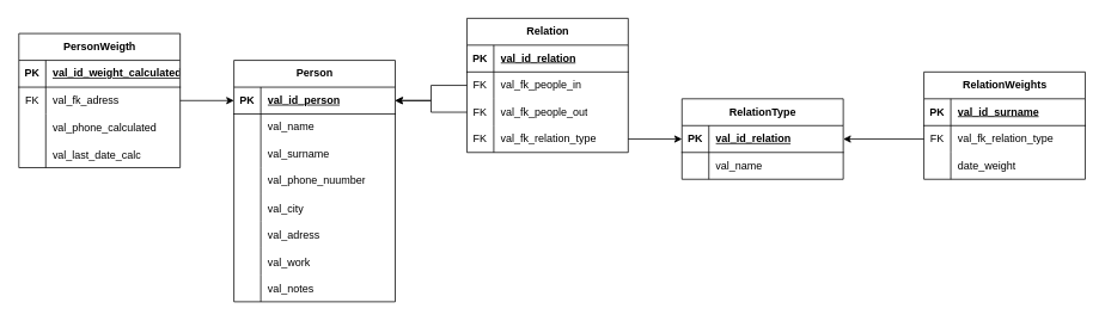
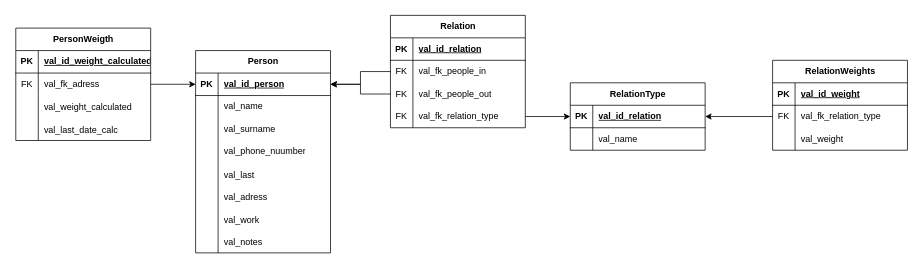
  <mxCell id="0" />
  <mxCell id="1" parent="0" />
  <mxCell id="2" value="Person" style="shape=table;startSize=30;container=1;collapsible=1;childLayout=tableLayout;fixedRows=1;rowLines=0;fontStyle=1;align=center;resizeLast=1;html=1;" vertex="1" parent="1"><mxGeometry x="260" y="67" width="180" height="270" as="geometry" /></mxCell>
  <mxCell id="3" value="" style="shape=tableRow;horizontal=0;startSize=0;swimlaneHead=0;swimlaneBody=0;fillColor=none;collapsible=0;dropTarget=0;points=[[0,0.5],[1,0.5]];portConstraint=eastwest;top=0;left=0;right=0;bottom=1;" vertex="1" parent="2"><mxGeometry y="30" width="180" height="30" as="geometry" /></mxCell>
  <mxCell id="4" value="PK" style="shape=partialRectangle;connectable=0;fillColor=none;top=0;left=0;bottom=0;right=0;fontStyle=1;overflow=hidden;whiteSpace=wrap;html=1;" vertex="1" parent="3"><mxGeometry width="30" height="30" as="geometry"><mxRectangle width="30" height="30" as="alternateBounds" /></mxGeometry></mxCell>
  <mxCell id="5" value="val_id_person" style="shape=partialRectangle;connectable=0;fillColor=none;top=0;left=0;bottom=0;right=0;align=left;spacingLeft=6;fontStyle=5;overflow=hidden;whiteSpace=wrap;html=1;" vertex="1" parent="3"><mxGeometry x="30" width="150" height="30" as="geometry"><mxRectangle width="150" height="30" as="alternateBounds" /></mxGeometry></mxCell>
  <mxCell id="6" value="" style="shape=tableRow;horizontal=0;startSize=0;swimlaneHead=0;swimlaneBody=0;fillColor=none;collapsible=0;dropTarget=0;points=[[0,0.5],[1,0.5]];portConstraint=eastwest;top=0;left=0;right=0;bottom=0;" vertex="1" parent="2"><mxGeometry y="60" width="180" height="30" as="geometry" /></mxCell>
  <mxCell id="7" value="" style="shape=partialRectangle;connectable=0;fillColor=none;top=0;left=0;bottom=0;right=0;editable=1;overflow=hidden;whiteSpace=wrap;html=1;" vertex="1" parent="6"><mxGeometry width="30" height="30" as="geometry"><mxRectangle width="30" height="30" as="alternateBounds" /></mxGeometry></mxCell>
  <mxCell id="8" value="val_name" style="shape=partialRectangle;connectable=0;fillColor=none;top=0;left=0;bottom=0;right=0;align=left;spacingLeft=6;overflow=hidden;whiteSpace=wrap;html=1;" vertex="1" parent="6"><mxGeometry x="30" width="150" height="30" as="geometry"><mxRectangle width="150" height="30" as="alternateBounds" /></mxGeometry></mxCell>
  <mxCell id="9" value="" style="shape=tableRow;horizontal=0;startSize=0;swimlaneHead=0;swimlaneBody=0;fillColor=none;collapsible=0;dropTarget=0;points=[[0,0.5],[1,0.5]];portConstraint=eastwest;top=0;left=0;right=0;bottom=0;" vertex="1" parent="2"><mxGeometry y="90" width="180" height="30" as="geometry" /></mxCell>
  <mxCell id="10" value="" style="shape=partialRectangle;connectable=0;fillColor=none;top=0;left=0;bottom=0;right=0;editable=1;overflow=hidden;whiteSpace=wrap;html=1;" vertex="1" parent="9"><mxGeometry width="30" height="30" as="geometry"><mxRectangle width="30" height="30" as="alternateBounds" /></mxGeometry></mxCell>
  <mxCell id="11" value="val_surname" style="shape=partialRectangle;connectable=0;fillColor=none;top=0;left=0;bottom=0;right=0;align=left;spacingLeft=6;overflow=hidden;whiteSpace=wrap;html=1;" vertex="1" parent="9"><mxGeometry x="30" width="150" height="30" as="geometry"><mxRectangle width="150" height="30" as="alternateBounds" /></mxGeometry></mxCell>
  <mxCell id="12" value="" style="shape=tableRow;horizontal=0;startSize=0;swimlaneHead=0;swimlaneBody=0;fillColor=none;collapsible=0;dropTarget=0;points=[[0,0.5],[1,0.5]];portConstraint=eastwest;top=0;left=0;right=0;bottom=0;" vertex="1" parent="2"><mxGeometry y="120" width="180" height="30" as="geometry" /></mxCell>
  <mxCell id="13" value="" style="shape=partialRectangle;connectable=0;fillColor=none;top=0;left=0;bottom=0;right=0;editable=1;overflow=hidden;whiteSpace=wrap;html=1;" vertex="1" parent="12"><mxGeometry width="30" height="30" as="geometry"><mxRectangle width="30" height="30" as="alternateBounds" /></mxGeometry></mxCell>
  <mxCell id="14" value="val_phone_nuumber" style="shape=partialRectangle;connectable=0;fillColor=none;top=0;left=0;bottom=0;right=0;align=left;spacingLeft=6;overflow=hidden;whiteSpace=wrap;html=1;" vertex="1" parent="12"><mxGeometry x="30" width="150" height="30" as="geometry"><mxRectangle width="150" height="30" as="alternateBounds" /></mxGeometry></mxCell>
  <mxCell id="15" value="" style="shape=tableRow;horizontal=0;startSize=0;swimlaneHead=0;swimlaneBody=0;fillColor=none;collapsible=0;dropTarget=0;points=[[0,0.5],[1,0.5]];portConstraint=eastwest;top=0;left=0;right=0;bottom=0;" vertex="1" parent="2"><mxGeometry y="150" width="180" height="30" as="geometry" /></mxCell>
  <mxCell id="16" value="" style="shape=partialRectangle;connectable=0;fillColor=none;top=0;left=0;bottom=0;right=0;editable=1;overflow=hidden;" vertex="1" parent="15"><mxGeometry width="30" height="30" as="geometry"><mxRectangle width="30" height="30" as="alternateBounds" /></mxGeometry></mxCell>
- <mxCell id="17" value="val_city" style="shape=partialRectangle;connectable=0;fillColor=none;top=0;left=0;bottom=0;right=0;align=left;spacingLeft=6;overflow=hidden;" vertex="1" parent="15"><mxGeometry x="30" width="150" height="30" as="geometry"><mxRectangle width="150" height="30" as="alternateBounds" /></mxGeometry></mxCell>
+ <mxCell id="17" value="val_last" style="shape=partialRectangle;connectable=0;fillColor=none;top=0;left=0;bottom=0;right=0;align=left;spacingLeft=6;overflow=hidden;" vertex="1" parent="15"><mxGeometry x="30" width="150" height="30" as="geometry"><mxRectangle width="150" height="30" as="alternateBounds" /></mxGeometry></mxCell>
  <mxCell id="18" value="" style="shape=tableRow;horizontal=0;startSize=0;swimlaneHead=0;swimlaneBody=0;fillColor=none;collapsible=0;dropTarget=0;points=[[0,0.5],[1,0.5]];portConstraint=eastwest;top=0;left=0;right=0;bottom=0;" vertex="1" parent="2"><mxGeometry y="180" width="180" height="30" as="geometry" /></mxCell>
  <mxCell id="19" value="" style="shape=partialRectangle;connectable=0;fillColor=none;top=0;left=0;bottom=0;right=0;editable=1;overflow=hidden;" vertex="1" parent="18"><mxGeometry width="30" height="30" as="geometry"><mxRectangle width="30" height="30" as="alternateBounds" /></mxGeometry></mxCell>
  <mxCell id="20" value="val_adress" style="shape=partialRectangle;connectable=0;fillColor=none;top=0;left=0;bottom=0;right=0;align=left;spacingLeft=6;overflow=hidden;" vertex="1" parent="18"><mxGeometry x="30" width="150" height="30" as="geometry"><mxRectangle width="150" height="30" as="alternateBounds" /></mxGeometry></mxCell>
  <mxCell id="21" value="" style="shape=tableRow;horizontal=0;startSize=0;swimlaneHead=0;swimlaneBody=0;fillColor=none;collapsible=0;dropTarget=0;points=[[0,0.5],[1,0.5]];portConstraint=eastwest;top=0;left=0;right=0;bottom=0;" vertex="1" parent="2"><mxGeometry y="210" width="180" height="30" as="geometry" /></mxCell>
  <mxCell id="22" value="" style="shape=partialRectangle;connectable=0;fillColor=none;top=0;left=0;bottom=0;right=0;editable=1;overflow=hidden;" vertex="1" parent="21"><mxGeometry width="30" height="30" as="geometry"><mxRectangle width="30" height="30" as="alternateBounds" /></mxGeometry></mxCell>
  <mxCell id="23" value="val_work" style="shape=partialRectangle;connectable=0;fillColor=none;top=0;left=0;bottom=0;right=0;align=left;spacingLeft=6;overflow=hidden;" vertex="1" parent="21"><mxGeometry x="30" width="150" height="30" as="geometry"><mxRectangle width="150" height="30" as="alternateBounds" /></mxGeometry></mxCell>
  <mxCell id="24" value="" style="shape=tableRow;horizontal=0;startSize=0;swimlaneHead=0;swimlaneBody=0;fillColor=none;collapsible=0;dropTarget=0;points=[[0,0.5],[1,0.5]];portConstraint=eastwest;top=0;left=0;right=0;bottom=0;" vertex="1" parent="2"><mxGeometry y="240" width="180" height="30" as="geometry" /></mxCell>
  <mxCell id="25" value="" style="shape=partialRectangle;connectable=0;fillColor=none;top=0;left=0;bottom=0;right=0;editable=1;overflow=hidden;" vertex="1" parent="24"><mxGeometry width="30" height="30" as="geometry"><mxRectangle width="30" height="30" as="alternateBounds" /></mxGeometry></mxCell>
  <mxCell id="26" value="val_notes" style="shape=partialRectangle;connectable=0;fillColor=none;top=0;left=0;bottom=0;right=0;align=left;spacingLeft=6;overflow=hidden;" vertex="1" parent="24"><mxGeometry x="30" width="150" height="30" as="geometry"><mxRectangle width="150" height="30" as="alternateBounds" /></mxGeometry></mxCell>
  <mxCell id="27" value="RelationType" style="shape=table;startSize=30;container=1;collapsible=1;childLayout=tableLayout;fixedRows=1;rowLines=0;fontStyle=1;align=center;resizeLast=1;html=1;" vertex="1" parent="1"><mxGeometry x="760" y="110" width="180" height="90" as="geometry" /></mxCell>
  <mxCell id="28" value="" style="shape=tableRow;horizontal=0;startSize=0;swimlaneHead=0;swimlaneBody=0;fillColor=none;collapsible=0;dropTarget=0;points=[[0,0.5],[1,0.5]];portConstraint=eastwest;top=0;left=0;right=0;bottom=1;" vertex="1" parent="27"><mxGeometry y="30" width="180" height="30" as="geometry" /></mxCell>
  <mxCell id="29" value="PK" style="shape=partialRectangle;connectable=0;fillColor=none;top=0;left=0;bottom=0;right=0;fontStyle=1;overflow=hidden;whiteSpace=wrap;html=1;" vertex="1" parent="28"><mxGeometry width="30" height="30" as="geometry"><mxRectangle width="30" height="30" as="alternateBounds" /></mxGeometry></mxCell>
  <mxCell id="30" value="val_id_relation" style="shape=partialRectangle;connectable=0;fillColor=none;top=0;left=0;bottom=0;right=0;align=left;spacingLeft=6;fontStyle=5;overflow=hidden;whiteSpace=wrap;html=1;" vertex="1" parent="28"><mxGeometry x="30" width="150" height="30" as="geometry"><mxRectangle width="150" height="30" as="alternateBounds" /></mxGeometry></mxCell>
  <mxCell id="31" value="" style="shape=tableRow;horizontal=0;startSize=0;swimlaneHead=0;swimlaneBody=0;fillColor=none;collapsible=0;dropTarget=0;points=[[0,0.5],[1,0.5]];portConstraint=eastwest;top=0;left=0;right=0;bottom=0;" vertex="1" parent="27"><mxGeometry y="60" width="180" height="30" as="geometry" /></mxCell>
  <mxCell id="32" value="" style="shape=partialRectangle;connectable=0;fillColor=none;top=0;left=0;bottom=0;right=0;editable=1;overflow=hidden;whiteSpace=wrap;html=1;" vertex="1" parent="31"><mxGeometry width="30" height="30" as="geometry"><mxRectangle width="30" height="30" as="alternateBounds" /></mxGeometry></mxCell>
  <mxCell id="33" value="val_name" style="shape=partialRectangle;connectable=0;fillColor=none;top=0;left=0;bottom=0;right=0;align=left;spacingLeft=6;overflow=hidden;whiteSpace=wrap;html=1;" vertex="1" parent="31"><mxGeometry x="30" width="150" height="30" as="geometry"><mxRectangle width="150" height="30" as="alternateBounds" /></mxGeometry></mxCell>
  <mxCell id="34" value="RelationWeights" style="shape=table;startSize=30;container=1;collapsible=1;childLayout=tableLayout;fixedRows=1;rowLines=0;fontStyle=1;align=center;resizeLast=1;html=1;" vertex="1" parent="1"><mxGeometry x="1030" y="80" width="180" height="120" as="geometry" /></mxCell>
  <mxCell id="35" value="" style="shape=tableRow;horizontal=0;startSize=0;swimlaneHead=0;swimlaneBody=0;fillColor=none;collapsible=0;dropTarget=0;points=[[0,0.5],[1,0.5]];portConstraint=eastwest;top=0;left=0;right=0;bottom=1;" vertex="1" parent="34"><mxGeometry y="30" width="180" height="30" as="geometry" /></mxCell>
  <mxCell id="36" value="PK" style="shape=partialRectangle;connectable=0;fillColor=none;top=0;left=0;bottom=0;right=0;fontStyle=1;overflow=hidden;whiteSpace=wrap;html=1;" vertex="1" parent="35"><mxGeometry width="30" height="30" as="geometry"><mxRectangle width="30" height="30" as="alternateBounds" /></mxGeometry></mxCell>
- <mxCell id="37" value="val_id_surname" style="shape=partialRectangle;connectable=0;fillColor=none;top=0;left=0;bottom=0;right=0;align=left;spacingLeft=6;fontStyle=5;overflow=hidden;whiteSpace=wrap;html=1;" vertex="1" parent="35"><mxGeometry x="30" width="150" height="30" as="geometry"><mxRectangle width="150" height="30" as="alternateBounds" /></mxGeometry></mxCell>
+ <mxCell id="37" value="val_id_weight" style="shape=partialRectangle;connectable=0;fillColor=none;top=0;left=0;bottom=0;right=0;align=left;spacingLeft=6;fontStyle=5;overflow=hidden;whiteSpace=wrap;html=1;" vertex="1" parent="35"><mxGeometry x="30" width="150" height="30" as="geometry"><mxRectangle width="150" height="30" as="alternateBounds" /></mxGeometry></mxCell>
  <mxCell id="38" value="" style="shape=tableRow;horizontal=0;startSize=0;swimlaneHead=0;swimlaneBody=0;fillColor=none;collapsible=0;dropTarget=0;points=[[0,0.5],[1,0.5]];portConstraint=eastwest;top=0;left=0;right=0;bottom=0;" vertex="1" parent="34"><mxGeometry y="60" width="180" height="30" as="geometry" /></mxCell>
  <mxCell id="39" value="FK" style="shape=partialRectangle;connectable=0;fillColor=none;top=0;left=0;bottom=0;right=0;editable=1;overflow=hidden;whiteSpace=wrap;html=1;" vertex="1" parent="38"><mxGeometry width="30" height="30" as="geometry"><mxRectangle width="30" height="30" as="alternateBounds" /></mxGeometry></mxCell>
  <mxCell id="40" value="val_fk_relation_type" style="shape=partialRectangle;connectable=0;fillColor=none;top=0;left=0;bottom=0;right=0;align=left;spacingLeft=6;overflow=hidden;whiteSpace=wrap;html=1;" vertex="1" parent="38"><mxGeometry x="30" width="150" height="30" as="geometry"><mxRectangle width="150" height="30" as="alternateBounds" /></mxGeometry></mxCell>
  <mxCell id="41" value="" style="shape=tableRow;horizontal=0;startSize=0;swimlaneHead=0;swimlaneBody=0;fillColor=none;collapsible=0;dropTarget=0;points=[[0,0.5],[1,0.5]];portConstraint=eastwest;top=0;left=0;right=0;bottom=0;" vertex="1" parent="34"><mxGeometry y="90" width="180" height="30" as="geometry" /></mxCell>
  <mxCell id="42" value="" style="shape=partialRectangle;connectable=0;fillColor=none;top=0;left=0;bottom=0;right=0;editable=1;overflow=hidden;whiteSpace=wrap;html=1;" vertex="1" parent="41"><mxGeometry width="30" height="30" as="geometry"><mxRectangle width="30" height="30" as="alternateBounds" /></mxGeometry></mxCell>
- <mxCell id="43" value="date_weight" style="shape=partialRectangle;connectable=0;fillColor=none;top=0;left=0;bottom=0;right=0;align=left;spacingLeft=6;overflow=hidden;whiteSpace=wrap;html=1;" vertex="1" parent="41"><mxGeometry x="30" width="150" height="30" as="geometry"><mxRectangle width="150" height="30" as="alternateBounds" /></mxGeometry></mxCell>
+ <mxCell id="43" value="val_weight" style="shape=partialRectangle;connectable=0;fillColor=none;top=0;left=0;bottom=0;right=0;align=left;spacingLeft=6;overflow=hidden;whiteSpace=wrap;html=1;" vertex="1" parent="41"><mxGeometry x="30" width="150" height="30" as="geometry"><mxRectangle width="150" height="30" as="alternateBounds" /></mxGeometry></mxCell>
  <mxCell id="44" value="Relation" style="shape=table;startSize=30;container=1;collapsible=1;childLayout=tableLayout;fixedRows=1;rowLines=0;fontStyle=1;align=center;resizeLast=1;html=1;" vertex="1" parent="1"><mxGeometry x="520" y="20" width="180" height="150" as="geometry" /></mxCell>
  <mxCell id="45" value="" style="shape=tableRow;horizontal=0;startSize=0;swimlaneHead=0;swimlaneBody=0;fillColor=none;collapsible=0;dropTarget=0;points=[[0,0.5],[1,0.5]];portConstraint=eastwest;top=0;left=0;right=0;bottom=1;" vertex="1" parent="44"><mxGeometry y="30" width="180" height="30" as="geometry" /></mxCell>
  <mxCell id="46" value="PK" style="shape=partialRectangle;connectable=0;fillColor=none;top=0;left=0;bottom=0;right=0;fontStyle=1;overflow=hidden;whiteSpace=wrap;html=1;" vertex="1" parent="45"><mxGeometry width="30" height="30" as="geometry"><mxRectangle width="30" height="30" as="alternateBounds" /></mxGeometry></mxCell>
  <mxCell id="47" value="val_id_relation" style="shape=partialRectangle;connectable=0;fillColor=none;top=0;left=0;bottom=0;right=0;align=left;spacingLeft=6;fontStyle=5;overflow=hidden;whiteSpace=wrap;html=1;" vertex="1" parent="45"><mxGeometry x="30" width="150" height="30" as="geometry"><mxRectangle width="150" height="30" as="alternateBounds" /></mxGeometry></mxCell>
  <mxCell id="48" value="" style="shape=tableRow;horizontal=0;startSize=0;swimlaneHead=0;swimlaneBody=0;fillColor=none;collapsible=0;dropTarget=0;points=[[0,0.5],[1,0.5]];portConstraint=eastwest;top=0;left=0;right=0;bottom=0;" vertex="1" parent="44"><mxGeometry y="60" width="180" height="30" as="geometry" /></mxCell>
  <mxCell id="49" value="FK" style="shape=partialRectangle;connectable=0;fillColor=none;top=0;left=0;bottom=0;right=0;editable=1;overflow=hidden;whiteSpace=wrap;html=1;" vertex="1" parent="48"><mxGeometry width="30" height="30" as="geometry"><mxRectangle width="30" height="30" as="alternateBounds" /></mxGeometry></mxCell>
  <mxCell id="50" value="val_fk_people_in" style="shape=partialRectangle;connectable=0;fillColor=none;top=0;left=0;bottom=0;right=0;align=left;spacingLeft=6;overflow=hidden;whiteSpace=wrap;html=1;" vertex="1" parent="48"><mxGeometry x="30" width="150" height="30" as="geometry"><mxRectangle width="150" height="30" as="alternateBounds" /></mxGeometry></mxCell>
  <mxCell id="51" value="" style="shape=tableRow;horizontal=0;startSize=0;swimlaneHead=0;swimlaneBody=0;fillColor=none;collapsible=0;dropTarget=0;points=[[0,0.5],[1,0.5]];portConstraint=eastwest;top=0;left=0;right=0;bottom=0;" vertex="1" parent="44"><mxGeometry y="90" width="180" height="30" as="geometry" /></mxCell>
  <mxCell id="52" value="FK" style="shape=partialRectangle;connectable=0;fillColor=none;top=0;left=0;bottom=0;right=0;editable=1;overflow=hidden;whiteSpace=wrap;html=1;" vertex="1" parent="51"><mxGeometry width="30" height="30" as="geometry"><mxRectangle width="30" height="30" as="alternateBounds" /></mxGeometry></mxCell>
  <mxCell id="53" value="val_fk_people_out" style="shape=partialRectangle;connectable=0;fillColor=none;top=0;left=0;bottom=0;right=0;align=left;spacingLeft=6;overflow=hidden;whiteSpace=wrap;html=1;" vertex="1" parent="51"><mxGeometry x="30" width="150" height="30" as="geometry"><mxRectangle width="150" height="30" as="alternateBounds" /></mxGeometry></mxCell>
  <mxCell id="54" value="" style="shape=tableRow;horizontal=0;startSize=0;swimlaneHead=0;swimlaneBody=0;fillColor=none;collapsible=0;dropTarget=0;points=[[0,0.5],[1,0.5]];portConstraint=eastwest;top=0;left=0;right=0;bottom=0;" vertex="1" parent="44"><mxGeometry y="120" width="180" height="30" as="geometry" /></mxCell>
  <mxCell id="55" value="FK" style="shape=partialRectangle;connectable=0;fillColor=none;top=0;left=0;bottom=0;right=0;editable=1;overflow=hidden;whiteSpace=wrap;html=1;" vertex="1" parent="54"><mxGeometry width="30" height="30" as="geometry"><mxRectangle width="30" height="30" as="alternateBounds" /></mxGeometry></mxCell>
  <mxCell id="56" value="val_fk_relation_type" style="shape=partialRectangle;connectable=0;fillColor=none;top=0;left=0;bottom=0;right=0;align=left;spacingLeft=6;overflow=hidden;whiteSpace=wrap;html=1;" vertex="1" parent="54"><mxGeometry x="30" width="150" height="30" as="geometry"><mxRectangle width="150" height="30" as="alternateBounds" /></mxGeometry></mxCell>
  <mxCell id="57" style="edgeStyle=orthogonalEdgeStyle;rounded=0;orthogonalLoop=1;jettySize=auto;html=1;" edge="1" parent="1" source="38" target="28"><mxGeometry relative="1" as="geometry" /></mxCell>
  <mxCell id="58" style="edgeStyle=orthogonalEdgeStyle;rounded=0;orthogonalLoop=1;jettySize=auto;html=1;entryX=1;entryY=0.5;entryDx=0;entryDy=0;" edge="1" parent="1" source="48" target="3"><mxGeometry relative="1" as="geometry" /></mxCell>
  <mxCell id="59" style="edgeStyle=orthogonalEdgeStyle;rounded=0;orthogonalLoop=1;jettySize=auto;html=1;" edge="1" parent="1" source="51" target="3"><mxGeometry relative="1" as="geometry" /></mxCell>
  <mxCell id="60" style="edgeStyle=orthogonalEdgeStyle;rounded=0;orthogonalLoop=1;jettySize=auto;html=1;" edge="1" parent="1" source="54" target="28"><mxGeometry relative="1" as="geometry" /></mxCell>
  <mxCell id="61" value="PersonWeigth" style="shape=table;startSize=30;container=1;collapsible=1;childLayout=tableLayout;fixedRows=1;rowLines=0;fontStyle=1;align=center;resizeLast=1;html=1;" vertex="1" parent="1"><mxGeometry x="20" y="37" width="180" height="150" as="geometry" /></mxCell>
  <mxCell id="62" value="" style="shape=tableRow;horizontal=0;startSize=0;swimlaneHead=0;swimlaneBody=0;fillColor=none;collapsible=0;dropTarget=0;points=[[0,0.5],[1,0.5]];portConstraint=eastwest;top=0;left=0;right=0;bottom=1;" vertex="1" parent="61"><mxGeometry y="30" width="180" height="30" as="geometry" /></mxCell>
  <mxCell id="63" value="PK" style="shape=partialRectangle;connectable=0;fillColor=none;top=0;left=0;bottom=0;right=0;fontStyle=1;overflow=hidden;whiteSpace=wrap;html=1;" vertex="1" parent="62"><mxGeometry width="30" height="30" as="geometry"><mxRectangle width="30" height="30" as="alternateBounds" /></mxGeometry></mxCell>
  <mxCell id="64" value="val_id_weight_calculated" style="shape=partialRectangle;connectable=0;fillColor=none;top=0;left=0;bottom=0;right=0;align=left;spacingLeft=6;fontStyle=5;overflow=hidden;whiteSpace=wrap;html=1;" vertex="1" parent="62"><mxGeometry x="30" width="150" height="30" as="geometry"><mxRectangle width="150" height="30" as="alternateBounds" /></mxGeometry></mxCell>
  <mxCell id="65" value="" style="shape=tableRow;horizontal=0;startSize=0;swimlaneHead=0;swimlaneBody=0;fillColor=none;collapsible=0;dropTarget=0;points=[[0,0.5],[1,0.5]];portConstraint=eastwest;top=0;left=0;right=0;bottom=0;" vertex="1" parent="61"><mxGeometry y="60" width="180" height="30" as="geometry" /></mxCell>
  <mxCell id="66" value="FK" style="shape=partialRectangle;connectable=0;fillColor=none;top=0;left=0;bottom=0;right=0;editable=1;overflow=hidden;whiteSpace=wrap;html=1;" vertex="1" parent="65"><mxGeometry width="30" height="30" as="geometry"><mxRectangle width="30" height="30" as="alternateBounds" /></mxGeometry></mxCell>
  <mxCell id="67" value="val_fk_adress" style="shape=partialRectangle;connectable=0;fillColor=none;top=0;left=0;bottom=0;right=0;align=left;spacingLeft=6;overflow=hidden;whiteSpace=wrap;html=1;" vertex="1" parent="65"><mxGeometry x="30" width="150" height="30" as="geometry"><mxRectangle width="150" height="30" as="alternateBounds" /></mxGeometry></mxCell>
  <mxCell id="68" value="" style="shape=tableRow;horizontal=0;startSize=0;swimlaneHead=0;swimlaneBody=0;fillColor=none;collapsible=0;dropTarget=0;points=[[0,0.5],[1,0.5]];portConstraint=eastwest;top=0;left=0;right=0;bottom=0;" vertex="1" parent="61"><mxGeometry y="90" width="180" height="30" as="geometry" /></mxCell>
  <mxCell id="69" value="" style="shape=partialRectangle;connectable=0;fillColor=none;top=0;left=0;bottom=0;right=0;editable=1;overflow=hidden;" vertex="1" parent="68"><mxGeometry width="30" height="30" as="geometry"><mxRectangle width="30" height="30" as="alternateBounds" /></mxGeometry></mxCell>
- <mxCell id="70" value="val_phone_calculated" style="shape=partialRectangle;connectable=0;fillColor=none;top=0;left=0;bottom=0;right=0;align=left;spacingLeft=6;overflow=hidden;" vertex="1" parent="68"><mxGeometry x="30" width="150" height="30" as="geometry"><mxRectangle width="150" height="30" as="alternateBounds" /></mxGeometry></mxCell>
+ <mxCell id="70" value="val_weight_calculated" style="shape=partialRectangle;connectable=0;fillColor=none;top=0;left=0;bottom=0;right=0;align=left;spacingLeft=6;overflow=hidden;" vertex="1" parent="68"><mxGeometry x="30" width="150" height="30" as="geometry"><mxRectangle width="150" height="30" as="alternateBounds" /></mxGeometry></mxCell>
  <mxCell id="71" value="" style="shape=tableRow;horizontal=0;startSize=0;swimlaneHead=0;swimlaneBody=0;fillColor=none;collapsible=0;dropTarget=0;points=[[0,0.5],[1,0.5]];portConstraint=eastwest;top=0;left=0;right=0;bottom=0;" vertex="1" parent="61"><mxGeometry y="120" width="180" height="30" as="geometry" /></mxCell>
  <mxCell id="72" value="" style="shape=partialRectangle;connectable=0;fillColor=none;top=0;left=0;bottom=0;right=0;editable=1;overflow=hidden;" vertex="1" parent="71"><mxGeometry width="30" height="30" as="geometry"><mxRectangle width="30" height="30" as="alternateBounds" /></mxGeometry></mxCell>
  <mxCell id="73" value="val_last_date_calc" style="shape=partialRectangle;connectable=0;fillColor=none;top=0;left=0;bottom=0;right=0;align=left;spacingLeft=6;overflow=hidden;" vertex="1" parent="71"><mxGeometry x="30" width="150" height="30" as="geometry"><mxRectangle width="150" height="30" as="alternateBounds" /></mxGeometry></mxCell>
  <mxCell id="74" style="edgeStyle=orthogonalEdgeStyle;rounded=0;orthogonalLoop=1;jettySize=auto;html=1;" edge="1" parent="1" source="65" target="3"><mxGeometry relative="1" as="geometry" /></mxCell>
